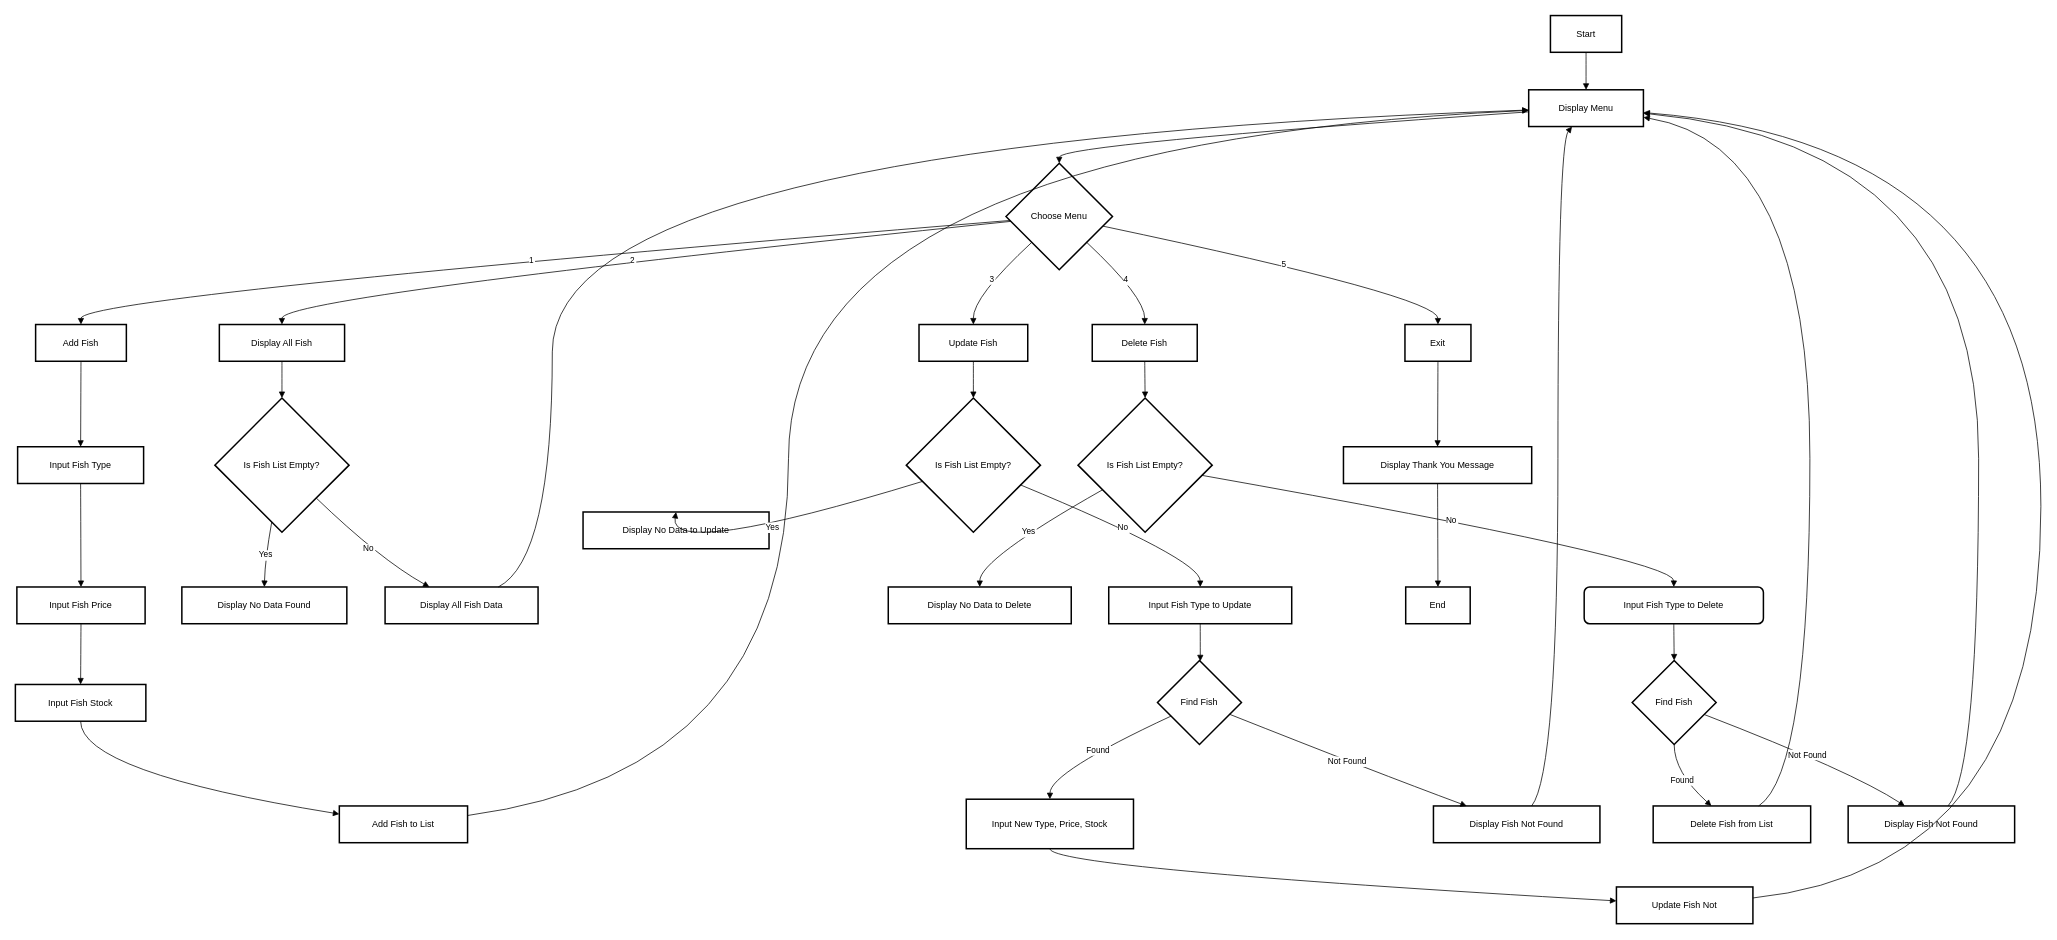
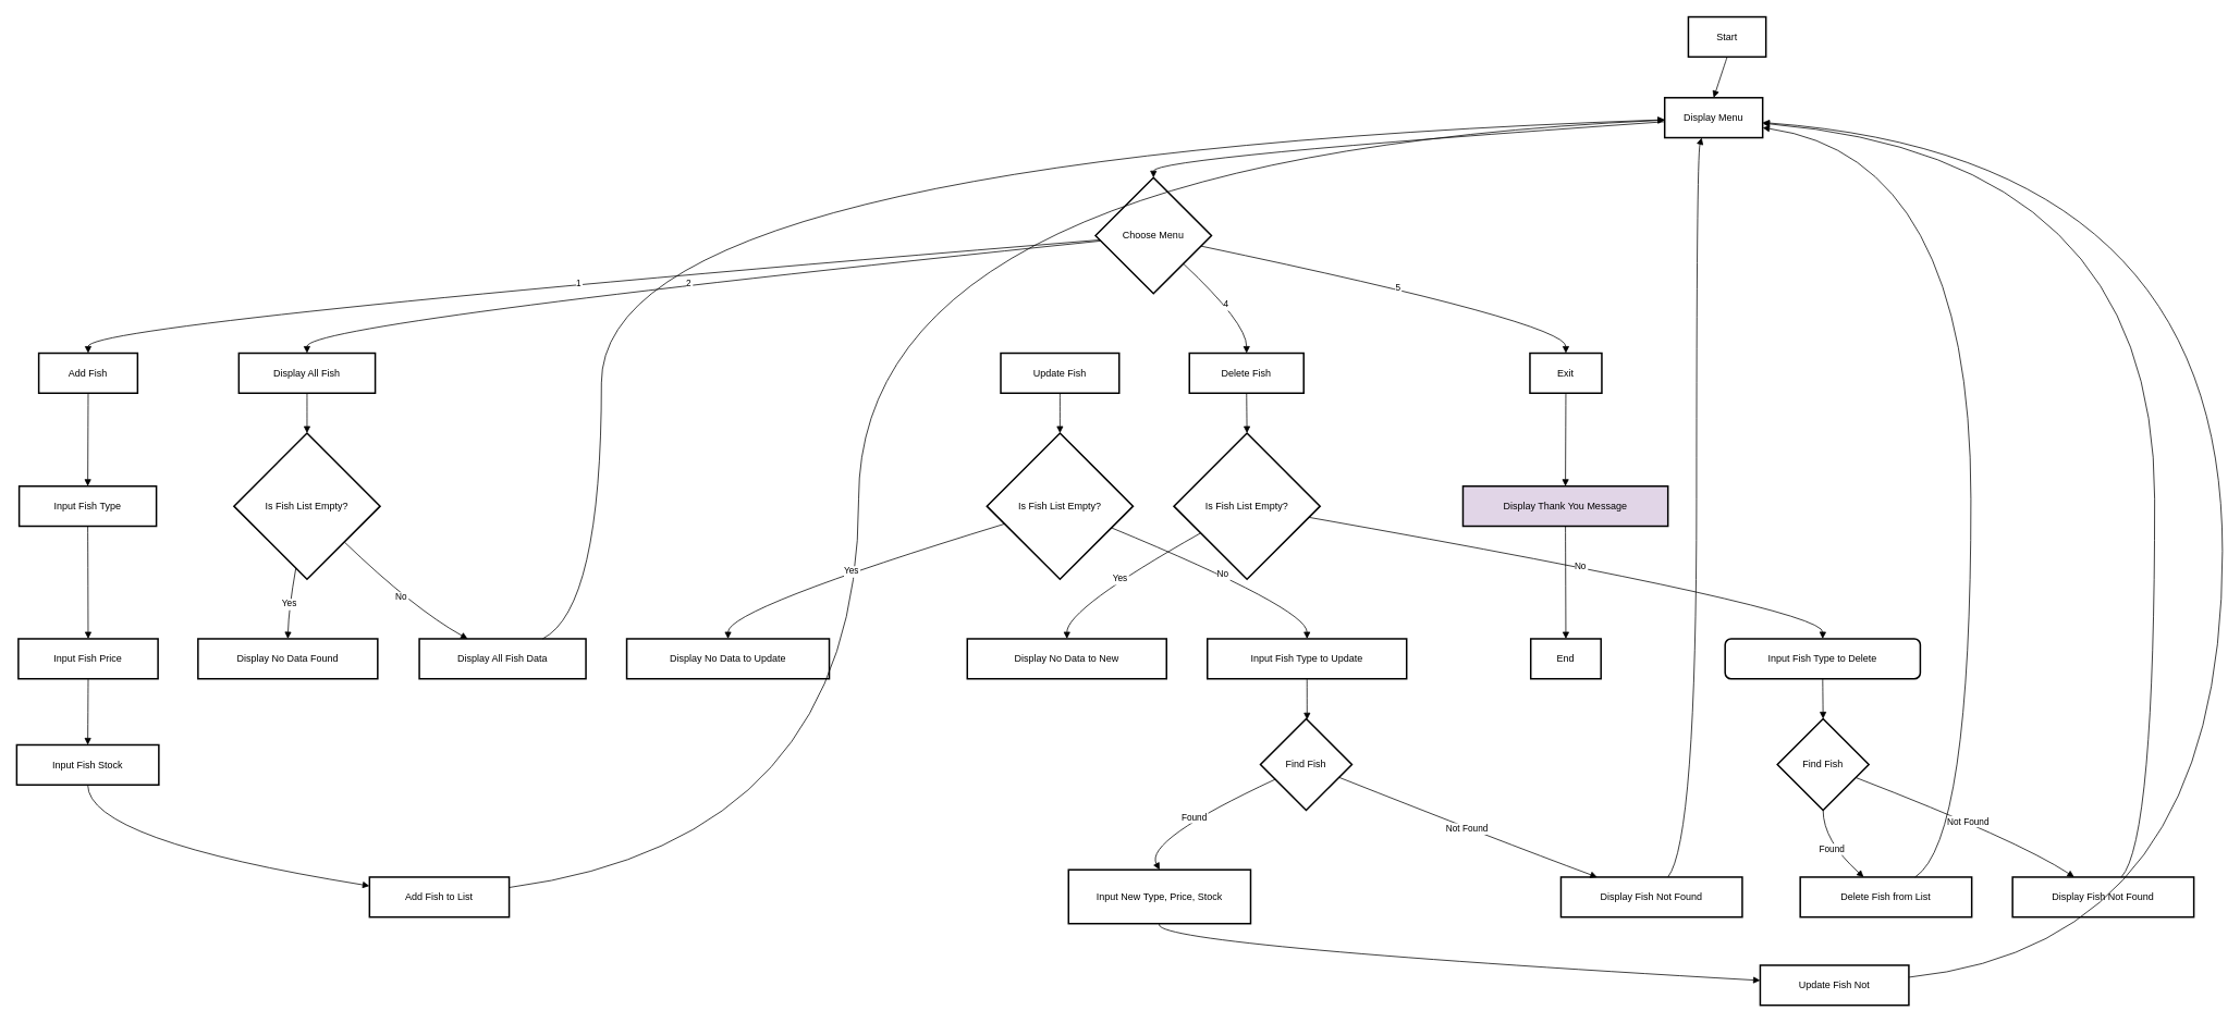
  <mxCell id="0" />
  <mxCell id="1" parent="0" />
  <mxCell id="2" value="Start" style="whiteSpace=wrap;strokeWidth=2;" parent="1" vertex="1"><mxGeometry x="2067" width="95" height="49" as="geometry" y="20" /></mxCell>
- <mxCell id="3" value="Display Menu" style="whiteSpace=wrap;strokeWidth=2;" parent="1" vertex="1"><mxGeometry x="2038" y="119" width="153" height="49" as="geometry" /></mxCell>
+ <mxCell id="3" value="Display Menu" style="whiteSpace=wrap;strokeWidth=2;" parent="1" vertex="1"><mxGeometry x="2038" y="119" width="120" height="49" as="geometry" /></mxCell>
  <mxCell id="4" value="Choose Menu" style="rhombus;strokeWidth=2;whiteSpace=wrap;" parent="1" vertex="1"><mxGeometry x="1341" y="217" width="142" height="142" as="geometry" /></mxCell>
  <mxCell id="5" value="Add Fish" style="whiteSpace=wrap;strokeWidth=2;" parent="1" vertex="1"><mxGeometry x="47" y="432" width="121" height="49" as="geometry" /></mxCell>
  <mxCell id="6" value="Display All Fish" style="whiteSpace=wrap;strokeWidth=2;" parent="1" vertex="1"><mxGeometry x="292" y="432" width="167" height="49" as="geometry" /></mxCell>
  <mxCell id="7" value="Update Fish" style="whiteSpace=wrap;strokeWidth=2;" parent="1" vertex="1"><mxGeometry x="1225" y="432" width="145" height="49" as="geometry" /></mxCell>
  <mxCell id="8" value="Delete Fish" style="whiteSpace=wrap;strokeWidth=2;" parent="1" vertex="1"><mxGeometry x="1456" y="432" width="140" height="49" as="geometry" /></mxCell>
  <mxCell id="9" value="Exit" style="whiteSpace=wrap;strokeWidth=2;" parent="1" vertex="1"><mxGeometry x="1873" y="432" width="88" height="49" as="geometry" /></mxCell>
  <mxCell id="10" value="Input Fish Type" style="whiteSpace=wrap;strokeWidth=2;" parent="1" vertex="1"><mxGeometry x="23" y="595" width="168" height="49" as="geometry" /></mxCell>
  <mxCell id="11" value="Input Fish Price" style="whiteSpace=wrap;strokeWidth=2;" parent="1" vertex="1"><mxGeometry x="22" y="782" width="171" height="49" as="geometry" /></mxCell>
  <mxCell id="12" value="Input Fish Stock" style="whiteSpace=wrap;strokeWidth=2;" parent="1" vertex="1"><mxGeometry x="20" y="912" width="174" height="49" as="geometry" /></mxCell>
  <mxCell id="13" value="Add Fish to List" style="whiteSpace=wrap;strokeWidth=2;" parent="1" vertex="1"><mxGeometry x="452" y="1074" width="171" height="49" as="geometry" /></mxCell>
  <mxCell id="14" value="Is Fish List Empty?" style="rhombus;strokeWidth=2;whiteSpace=wrap;" parent="1" vertex="1"><mxGeometry x="286" y="530" width="179" height="179" as="geometry" /></mxCell>
  <mxCell id="15" value="Display No Data Found" style="whiteSpace=wrap;strokeWidth=2;" parent="1" vertex="1"><mxGeometry x="242" y="782" width="220" height="49" as="geometry" /></mxCell>
  <mxCell id="16" value="Display All Fish Data" style="whiteSpace=wrap;strokeWidth=2;" parent="1" vertex="1"><mxGeometry x="513" y="782" width="204" height="49" as="geometry" /></mxCell>
  <mxCell id="17" value="Is Fish List Empty?" style="rhombus;strokeWidth=2;whiteSpace=wrap;" parent="1" vertex="1"><mxGeometry x="1208" y="530" width="179" height="179" as="geometry" /></mxCell>
- <mxCell id="18" value="Display No Data to Update" style="whiteSpace=wrap;strokeWidth=2;" parent="1" vertex="1"><mxGeometry x="777" y="682" width="248" height="49" as="geometry" /></mxCell>
+ <mxCell id="18" value="Display No Data to Update" style="whiteSpace=wrap;strokeWidth=2;" parent="1" vertex="1"><mxGeometry x="767" y="782" width="248" height="49" as="geometry" /></mxCell>
  <mxCell id="19" value="Input Fish Type to Update" style="whiteSpace=wrap;strokeWidth=2;" parent="1" vertex="1"><mxGeometry x="1478" y="782" width="244" height="49" as="geometry" /></mxCell>
  <mxCell id="20" value="Find Fish" style="rhombus;strokeWidth=2;whiteSpace=wrap;" parent="1" vertex="1"><mxGeometry x="1543" y="880" width="112" height="112" as="geometry" /></mxCell>
- <mxCell id="21" value="Input New Type, Price, Stock" style="whiteSpace=wrap;strokeWidth=2;" parent="1" vertex="1"><mxGeometry x="1288" y="1065" width="223" height="66" as="geometry" /></mxCell>
+ <mxCell id="21" value="Input New Type, Price, Stock" style="whiteSpace=wrap;strokeWidth=2;" parent="1" vertex="1"><mxGeometry x="1308" y="1065" width="223" height="66" as="geometry" /></mxCell>
  <mxCell id="22" value="Update Fish Not" style="whiteSpace=wrap;strokeWidth=2;" parent="1" vertex="1"><mxGeometry x="2155" y="1182" width="182" height="49" as="geometry" /></mxCell>
  <mxCell id="23" value="Display Fish Not Found" style="whiteSpace=wrap;strokeWidth=2;" parent="1" vertex="1"><mxGeometry x="1911" y="1074" width="222" height="49" as="geometry" /></mxCell>
  <mxCell id="24" value="Is Fish List Empty?" style="rhombus;strokeWidth=2;whiteSpace=wrap;" parent="1" vertex="1"><mxGeometry x="1437" y="530" width="179" height="179" as="geometry" /></mxCell>
- <mxCell id="25" value="Display No Data to Delete" style="whiteSpace=wrap;strokeWidth=2;" parent="1" vertex="1"><mxGeometry x="1184" y="782" width="244" height="49" as="geometry" /></mxCell>
+ <mxCell id="25" value="Display No Data to New" style="whiteSpace=wrap;strokeWidth=2;" parent="1" vertex="1"><mxGeometry x="1184" y="782" width="244" height="49" as="geometry" /></mxCell>
  <mxCell id="26" value="Input Fish Type to Delete" style="whiteSpace=wrap;strokeWidth=2;rounded=1;" parent="1" vertex="1"><mxGeometry x="2112" y="782" width="239" height="49" as="geometry" /></mxCell>
  <mxCell id="27" value="Find Fish" style="rhombus;strokeWidth=2;whiteSpace=wrap;" parent="1" vertex="1"><mxGeometry x="2176" y="880" width="112" height="112" as="geometry" /></mxCell>
  <mxCell id="28" value="Delete Fish from List" style="whiteSpace=wrap;strokeWidth=2;" parent="1" vertex="1"><mxGeometry x="2204" y="1074" width="210" height="49" as="geometry" /></mxCell>
  <mxCell id="29" value="Display Fish Not Found" style="whiteSpace=wrap;strokeWidth=2;" parent="1" vertex="1"><mxGeometry x="2464" y="1074" width="222" height="49" as="geometry" /></mxCell>
- <mxCell id="30" value="Display Thank You Message" style="whiteSpace=wrap;strokeWidth=2;" parent="1" vertex="1"><mxGeometry x="1791" y="595" width="251" height="49" as="geometry" /></mxCell>
+ <mxCell id="30" value="Display Thank You Message" style="whiteSpace=wrap;strokeWidth=2;fillColor=#e1d5e7;" parent="1" vertex="1"><mxGeometry x="1791" y="595" width="251" height="49" as="geometry" /></mxCell>
  <mxCell id="31" value="End" style="whiteSpace=wrap;strokeWidth=2;" parent="1" vertex="1"><mxGeometry x="1874" y="782" width="86" height="49" as="geometry" /></mxCell>
  <mxCell id="32" value="" style="curved=1;startArrow=none;endArrow=block;exitX=0.5;exitY=0.99;entryX=0.5;entryY=-0.01;rounded=0;" parent="1" source="2" target="3" edge="1"><mxGeometry relative="1" as="geometry"><Array as="points" /></mxGeometry></mxCell>
  <mxCell id="33" value="" style="curved=1;startArrow=none;endArrow=block;exitX=0;exitY=0.6;entryX=0.5;entryY=0;rounded=0;" parent="1" source="3" target="4" edge="1"><mxGeometry relative="1" as="geometry"><Array as="points"><mxPoint x="1412" y="192" /></Array></mxGeometry></mxCell>
  <mxCell id="34" value="1" style="curved=1;startArrow=none;endArrow=block;exitX=0;exitY=0.54;entryX=0.5;entryY=-0.01;rounded=0;" parent="1" source="4" target="5" edge="1"><mxGeometry relative="1" as="geometry"><Array as="points"><mxPoint x="107" y="395" /></Array></mxGeometry></mxCell>
  <mxCell id="35" value="2" style="curved=1;startArrow=none;endArrow=block;exitX=0;exitY=0.55;entryX=0.5;entryY=-0.01;rounded=0;" parent="1" source="4" target="6" edge="1"><mxGeometry relative="1" as="geometry"><Array as="points"><mxPoint x="375" y="395" /></Array></mxGeometry></mxCell>
- <mxCell id="36" value="3" style="curved=1;startArrow=none;endArrow=block;exitX=0;exitY=0.97;entryX=0.5;entryY=-0.01;rounded=0;" parent="1" source="4" target="7" edge="1"><mxGeometry relative="1" as="geometry"><Array as="points"><mxPoint x="1297" y="395" /></Array></mxGeometry></mxCell>
  <mxCell id="37" value="4" style="curved=1;startArrow=none;endArrow=block;exitX=1;exitY=0.97;entryX=0.5;entryY=-0.01;rounded=0;" parent="1" source="4" target="8" edge="1"><mxGeometry relative="1" as="geometry"><Array as="points"><mxPoint x="1526" y="395" /></Array></mxGeometry></mxCell>
  <mxCell id="38" value="5" style="curved=1;startArrow=none;endArrow=block;exitX=1;exitY=0.61;entryX=0.5;entryY=-0.01;rounded=0;" parent="1" source="4" target="9" edge="1"><mxGeometry relative="1" as="geometry"><Array as="points"><mxPoint x="1917" y="395" /></Array></mxGeometry></mxCell>
  <mxCell id="39" value="" style="curved=1;startArrow=none;endArrow=block;exitX=0.5;exitY=0.99;entryX=0.5;entryY=0.01;rounded=0;" parent="1" source="5" target="10" edge="1"><mxGeometry relative="1" as="geometry"><Array as="points" /></mxGeometry></mxCell>
  <mxCell id="40" value="" style="curved=1;startArrow=none;endArrow=block;exitX=0.5;exitY=1;entryX=0.5;entryY=0;rounded=0;" parent="1" source="10" target="11" edge="1"><mxGeometry relative="1" as="geometry"><Array as="points" /></mxGeometry></mxCell>
  <mxCell id="41" value="" style="curved=1;startArrow=none;endArrow=block;exitX=0.5;exitY=0.99;entryX=0.5;entryY=0.01;rounded=0;" parent="1" source="11" target="12" edge="1"><mxGeometry relative="1" as="geometry"><Array as="points" /></mxGeometry></mxCell>
  <mxCell id="42" value="" style="curved=1;startArrow=none;endArrow=block;exitX=0.5;exitY=1;entryX=0;entryY=0.22;rounded=0;" parent="1" source="12" target="13" edge="1"><mxGeometry relative="1" as="geometry"><Array as="points"><mxPoint x="107" y="1029" /></Array></mxGeometry></mxCell>
  <mxCell id="43" value="" style="curved=1;startArrow=none;endArrow=block;exitX=1;exitY=0.26;entryX=0;entryY=0.56;rounded=0;" parent="1" source="13" target="3" edge="1"><mxGeometry relative="1" as="geometry"><Array as="points"><mxPoint x="1051" y="1029" /><mxPoint x="1051" y="192" /></Array></mxGeometry></mxCell>
  <mxCell id="44" value="" style="curved=1;startArrow=none;endArrow=block;exitX=0.5;exitY=0.99;entryX=0.5;entryY=0;rounded=0;" parent="1" source="6" target="14" edge="1"><mxGeometry relative="1" as="geometry"><Array as="points" /></mxGeometry></mxCell>
  <mxCell id="45" value="Yes" style="curved=1;startArrow=none;endArrow=block;exitX=0.41;exitY=1;entryX=0.5;entryY=0;rounded=0;" parent="1" source="14" target="15" edge="1"><mxGeometry relative="1" as="geometry"><Array as="points"><mxPoint x="353" y="745" /></Array></mxGeometry></mxCell>
  <mxCell id="46" value="No" style="curved=1;startArrow=none;endArrow=block;exitX=1;exitY=0.98;entryX=0.29;entryY=0;rounded=0;" parent="1" source="14" target="16" edge="1"><mxGeometry relative="1" as="geometry"><Array as="points"><mxPoint x="506" y="745" /></Array></mxGeometry></mxCell>
  <mxCell id="47" value="" style="curved=1;startArrow=none;endArrow=block;exitX=0.74;exitY=0;entryX=0;entryY=0.55;rounded=0;" parent="1" source="16" target="3" edge="1"><mxGeometry relative="1" as="geometry"><Array as="points"><mxPoint x="736" y="745" /><mxPoint x="736" y="192" /></Array></mxGeometry></mxCell>
  <mxCell id="48" value="" style="curved=1;startArrow=none;endArrow=block;exitX=0.5;exitY=0.99;entryX=0.5;entryY=0;rounded=0;" parent="1" source="7" target="17" edge="1"><mxGeometry relative="1" as="geometry"><Array as="points" /></mxGeometry></mxCell>
  <mxCell id="49" value="Yes" style="curved=1;startArrow=none;endArrow=block;exitX=0;exitY=0.66;entryX=0.5;entryY=0;rounded=0;" parent="1" source="17" target="18" edge="1"><mxGeometry relative="1" as="geometry"><Array as="points"><mxPoint x="891" y="745" /></Array></mxGeometry></mxCell>
  <mxCell id="50" value="No" style="curved=1;startArrow=none;endArrow=block;exitX=1;exitY=0.71;entryX=0.5;entryY=0;rounded=0;" parent="1" source="17" target="19" edge="1"><mxGeometry relative="1" as="geometry"><Array as="points"><mxPoint x="1600" y="745" /></Array></mxGeometry></mxCell>
  <mxCell id="51" value="" style="curved=1;startArrow=none;endArrow=block;exitX=0.5;exitY=0.99;entryX=0.51;entryY=0;rounded=0;" parent="1" source="19" target="20" edge="1"><mxGeometry relative="1" as="geometry"><Array as="points" /></mxGeometry></mxCell>
  <mxCell id="52" value="Found" style="curved=1;startArrow=none;endArrow=block;exitX=0;exitY=0.74;entryX=0.5;entryY=0.01;rounded=0;" parent="1" source="20" target="21" edge="1"><mxGeometry relative="1" as="geometry"><Array as="points"><mxPoint x="1400" y="1029" /></Array></mxGeometry></mxCell>
  <mxCell id="53" value="" style="curved=1;startArrow=none;endArrow=block;exitX=0.5;exitY=1.01;entryX=0;entryY=0.38;rounded=0;" parent="1" source="21" target="22" edge="1"><mxGeometry relative="1" as="geometry"><Array as="points"><mxPoint x="1400" y="1157" /></Array></mxGeometry></mxCell>
  <mxCell id="54" value="" style="curved=1;startArrow=none;endArrow=block;exitX=1;exitY=0.3;entryX=1;entryY=0.62;rounded=0;" parent="1" source="22" target="3" edge="1"><mxGeometry relative="1" as="geometry"><Array as="points"><mxPoint x="2721" y="1157" /><mxPoint x="2721" y="192" /></Array></mxGeometry></mxCell>
  <mxCell id="55" value="Not Found" style="curved=1;startArrow=none;endArrow=block;exitX=1.01;exitY=0.7;entryX=0.2;entryY=0;rounded=0;" parent="1" source="20" target="23" edge="1"><mxGeometry relative="1" as="geometry"><Array as="points"><mxPoint x="1834" y="1029" /></Array></mxGeometry></mxCell>
  <mxCell id="56" value="" style="curved=1;startArrow=none;endArrow=block;exitX=0.59;exitY=0;entryX=0.38;entryY=0.99;rounded=0;" parent="1" source="23" target="3" edge="1"><mxGeometry relative="1" as="geometry"><Array as="points"><mxPoint x="2077" y="1029" /><mxPoint x="2077" y="192" /></Array></mxGeometry></mxCell>
  <mxCell id="57" value="" style="curved=1;startArrow=none;endArrow=block;exitX=0.5;exitY=0.99;entryX=0.5;entryY=0;rounded=0;" parent="1" source="8" target="24" edge="1"><mxGeometry relative="1" as="geometry"><Array as="points" /></mxGeometry></mxCell>
  <mxCell id="58" value="Yes" style="curved=1;startArrow=none;endArrow=block;exitX=0;exitY=0.79;entryX=0.5;entryY=0;rounded=0;" parent="1" source="24" target="25" edge="1"><mxGeometry relative="1" as="geometry"><Array as="points"><mxPoint x="1306" y="745" /></Array></mxGeometry></mxCell>
  <mxCell id="59" value="No" style="curved=1;startArrow=none;endArrow=block;exitX=1;exitY=0.59;entryX=0.5;entryY=0;rounded=0;" parent="1" source="24" target="26" edge="1"><mxGeometry relative="1" as="geometry"><Array as="points"><mxPoint x="2232" y="745" /></Array></mxGeometry></mxCell>
  <mxCell id="60" value="" style="curved=1;startArrow=none;endArrow=block;exitX=0.5;exitY=0.99;entryX=0.5;entryY=0;rounded=0;" parent="1" source="26" target="27" edge="1"><mxGeometry relative="1" as="geometry"><Array as="points" /></mxGeometry></mxCell>
  <mxCell id="61" value="Found" style="curved=1;startArrow=none;endArrow=block;exitX=0.5;exitY=1.01;entryX=0.37;entryY=0;rounded=0;" parent="1" source="27" target="28" edge="1"><mxGeometry relative="1" as="geometry"><Array as="points"><mxPoint x="2232" y="1029" /></Array></mxGeometry></mxCell>
  <mxCell id="62" value="" style="curved=1;startArrow=none;endArrow=block;exitX=0.67;exitY=0;entryX=1;entryY=0.75;rounded=0;" parent="1" source="28" target="3" edge="1"><mxGeometry relative="1" as="geometry"><Array as="points"><mxPoint x="2413" y="1029" /><mxPoint x="2413" y="192" /></Array></mxGeometry></mxCell>
  <mxCell id="63" value="Not Found" style="curved=1;startArrow=none;endArrow=block;exitX=1;exitY=0.7;entryX=0.34;entryY=0;rounded=0;" parent="1" source="27" target="29" edge="1"><mxGeometry relative="1" as="geometry"><Array as="points"><mxPoint x="2471" y="1029" /></Array></mxGeometry></mxCell>
  <mxCell id="64" value="" style="curved=1;startArrow=none;endArrow=block;exitX=0.6;exitY=0;entryX=1;entryY=0.64;rounded=0;" parent="1" source="29" target="3" edge="1"><mxGeometry relative="1" as="geometry"><Array as="points"><mxPoint x="2638" y="1029" /><mxPoint x="2638" y="192" /></Array></mxGeometry></mxCell>
  <mxCell id="65" value="" style="curved=1;startArrow=none;endArrow=block;exitX=0.5;exitY=0.99;entryX=0.5;entryY=0.01;rounded=0;" parent="1" source="9" target="30" edge="1"><mxGeometry relative="1" as="geometry"><Array as="points" /></mxGeometry></mxCell>
  <mxCell id="66" value="" style="curved=1;startArrow=none;endArrow=block;exitX=0.5;exitY=1;entryX=0.5;entryY=0;rounded=0;" parent="1" source="30" target="31" edge="1"><mxGeometry relative="1" as="geometry"><Array as="points" /></mxGeometry></mxCell>
